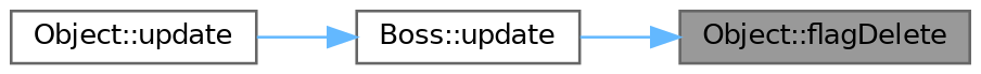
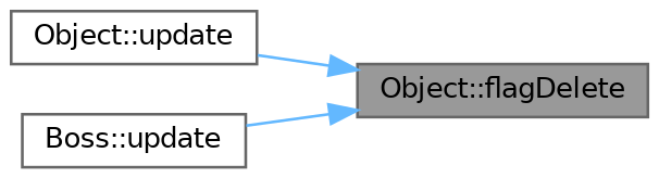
  digraph {
    rankdir=RL
    node [color=grey40 fillcolor=white fontname=Helvetica fontsize=10 shape=box style=filled]
    edge [color=steelblue1 dir=back fontname=Helvetica fontsize=10 labelfontname=Helvetica labelfontsize=10 style=solid]
    n1 [color=gray40 fillcolor=grey60 fontcolor=black height=0.2 label="Object::flagDelete" width=0.4]
    n2 [height=0.2 label="Object::update" width=0.4]
    n3 [height=0.2 label="Boss::update" width=0.4]
-   n3 -> n2
+   n1 -> n2
    n1 -> n3
  }
